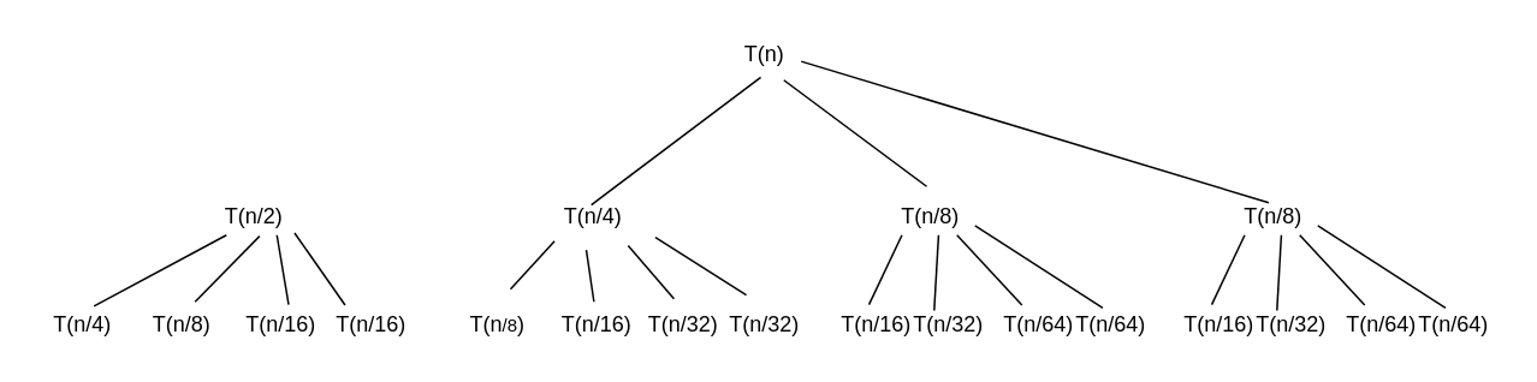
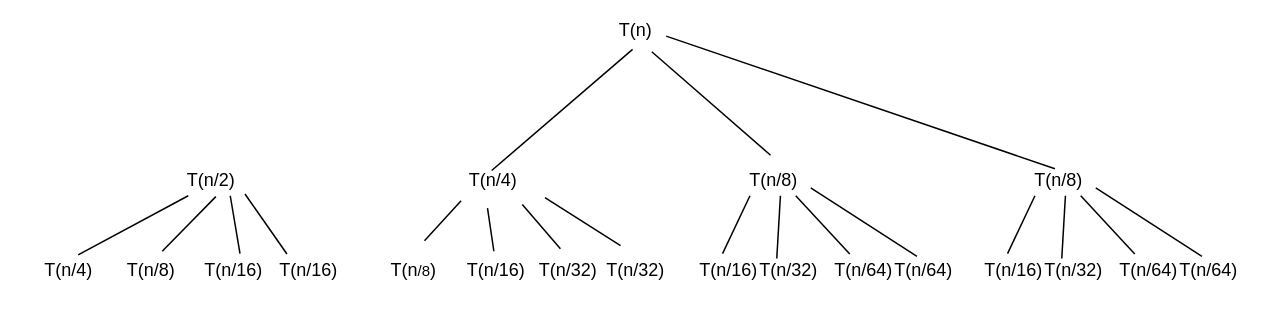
  <mxCell id="0" />
  <mxCell id="1" parent="0" />
- <mxCell id="2" value="T(n)" style="text;html=1;align=center;verticalAlign=middle;resizable=0;points=[];autosize=1;" vertex="1" parent="1"><mxGeometry x="402.5" y="20" width="40" height="20" as="geometry" /></mxCell>
+ <mxCell id="2" value="T(n)" style="text;html=1;align=center;verticalAlign=middle;resizable=0;points=[];autosize=1;" vertex="1" parent="1"><mxGeometry x="402.5" y="10" width="40" height="20" as="geometry" /></mxCell>
  <mxCell id="3" value="T(n/2)" style="text;html=1;align=center;verticalAlign=middle;resizable=0;points=[];autosize=1;" vertex="1" parent="1"><mxGeometry x="115" y="110" width="50" height="20" as="geometry" /></mxCell>
  <mxCell id="4" value="T(n/8)" style="text;html=1;align=center;verticalAlign=middle;resizable=0;points=[];autosize=1;" vertex="1" parent="1"><mxGeometry x="490" y="110" width="50" height="20" as="geometry" /></mxCell>
  <mxCell id="5" value="T(n/4)" style="text;html=1;align=center;verticalAlign=middle;resizable=0;points=[];autosize=1;" vertex="1" parent="1"><mxGeometry x="302.5" y="110" width="50" height="20" as="geometry" /></mxCell>
  <mxCell id="6" value="T(n/4)" style="text;html=1;align=center;verticalAlign=middle;resizable=0;points=[];autosize=1;" vertex="1" parent="1"><mxGeometry y="170" width="50" height="20" as="geometry" x="20" /></mxCell>
  <mxCell id="7" value="T(n/8)" style="text;html=1;align=center;verticalAlign=middle;resizable=0;points=[];autosize=1;" vertex="1" parent="1"><mxGeometry x="75" y="170" width="50" height="20" as="geometry" /></mxCell>
  <mxCell id="8" value="T(n/16)" style="text;html=1;align=center;verticalAlign=middle;resizable=0;points=[];autosize=1;" vertex="1" parent="1"><mxGeometry x="130" y="170" width="50" height="20" as="geometry" /></mxCell>
  <mxCell id="9" value="T(n&lt;span style=&quot;font-size: 10px&quot;&gt;/8&lt;/span&gt;)" style="text;html=1;align=center;verticalAlign=middle;resizable=0;points=[];autosize=1;" vertex="1" parent="1"><mxGeometry x="250" y="170" width="50" height="20" as="geometry" /></mxCell>
  <mxCell id="10" value="T(n/16)" style="text;html=1;align=center;verticalAlign=middle;resizable=0;points=[];autosize=1;" vertex="1" parent="1"><mxGeometry x="305" y="170" width="50" height="20" as="geometry" /></mxCell>
  <mxCell id="11" value="T(n/32)" style="text;html=1;align=center;verticalAlign=middle;resizable=0;points=[];autosize=1;" vertex="1" parent="1"><mxGeometry x="352.5" y="170" width="50" height="20" as="geometry" /></mxCell>
  <mxCell id="12" value="T(n/16)" style="text;html=1;align=center;verticalAlign=middle;resizable=0;points=[];autosize=1;" vertex="1" parent="1"><mxGeometry x="460" y="170" width="50" height="20" as="geometry" /></mxCell>
  <mxCell id="13" value="T(n/32)" style="text;html=1;align=center;verticalAlign=middle;resizable=0;points=[];autosize=1;" vertex="1" parent="1"><mxGeometry x="500" y="170" width="50" height="20" as="geometry" /></mxCell>
  <mxCell id="14" value="T(n/64)" style="text;html=1;align=center;verticalAlign=middle;resizable=0;points=[];autosize=1;" vertex="1" parent="1"><mxGeometry x="550" y="170" width="50" height="20" as="geometry" /></mxCell>
  <mxCell id="15" value="" style="endArrow=none;html=1;exitX=0.496;exitY=0.16;exitDx=0;exitDy=0;exitPerimeter=0;entryX=0.468;entryY=1.12;entryDx=0;entryDy=0;entryPerimeter=0;" edge="1" parent="1" source="5" target="2"><mxGeometry width="50" height="50" relative="1" as="geometry"><mxPoint x="280" y="70" as="sourcePoint" /><mxPoint x="360" y="40" as="targetPoint" /></mxGeometry></mxCell>
  <mxCell id="16" value="" style="endArrow=none;html=1;exitX=0.464;exitY=-0.35;exitDx=0;exitDy=0;exitPerimeter=0;entryX=0.788;entryY=1.2;entryDx=0;entryDy=0;entryPerimeter=0;" edge="1" parent="1" source="4" target="2"><mxGeometry width="50" height="50" relative="1" as="geometry"><mxPoint x="368.4" y="84.6" as="sourcePoint" /><mxPoint x="380" y="40" as="targetPoint" /></mxGeometry></mxCell>
  <mxCell id="17" value="" style="endArrow=none;html=1;exitX=0.632;exitY=-0.03;exitDx=0;exitDy=0;exitPerimeter=0;" edge="1" parent="1" source="6"><mxGeometry width="50" height="50" relative="1" as="geometry"><mxPoint x="34.6" y="167" as="sourcePoint" /><mxPoint x="125" y="130" as="targetPoint" /></mxGeometry></mxCell>
  <mxCell id="18" value="" style="endArrow=none;html=1;exitX=0.653;exitY=-0.15;exitDx=0;exitDy=0;exitPerimeter=0;" edge="1" parent="1" source="7"><mxGeometry width="50" height="50" relative="1" as="geometry"><mxPoint x="70" y="170" as="sourcePoint" /><mxPoint x="143.4" y="130.6" as="targetPoint" /></mxGeometry></mxCell>
  <mxCell id="19" value="" style="endArrow=none;html=1;exitX=0.59;exitY=-0.07;exitDx=0;exitDy=0;exitPerimeter=0;" edge="1" parent="1" source="8"><mxGeometry width="50" height="50" relative="1" as="geometry"><mxPoint x="119.18" y="177" as="sourcePoint" /><mxPoint x="153" y="130" as="targetPoint" /></mxGeometry></mxCell>
  <mxCell id="20" value="" style="endArrow=none;html=1;entryX=0.088;entryY=1.17;entryDx=0;entryDy=0;entryPerimeter=0;" edge="1" parent="1" target="5"><mxGeometry width="50" height="50" relative="1" as="geometry"><mxPoint x="282.5" y="160" as="sourcePoint" /><mxPoint x="225.5" y="140" as="targetPoint" /></mxGeometry></mxCell>
  <mxCell id="21" value="" style="endArrow=none;html=1;entryX=0.44;entryY=1.41;entryDx=0;entryDy=0;entryPerimeter=0;exitX=0.475;exitY=-0.15;exitDx=0;exitDy=0;exitPerimeter=0;" edge="1" parent="1" source="10" target="5"><mxGeometry width="50" height="50" relative="1" as="geometry"><mxPoint x="292.5" y="170" as="sourcePoint" /><mxPoint x="316.9" y="143.4" as="targetPoint" /></mxGeometry></mxCell>
  <mxCell id="22" value="" style="endArrow=none;html=1;exitX=0.412;exitY=-0.23;exitDx=0;exitDy=0;exitPerimeter=0;entryX=0.904;entryY=1.29;entryDx=0;entryDy=0;entryPerimeter=0;" edge="1" parent="1" source="11" target="5"><mxGeometry width="50" height="50" relative="1" as="geometry"><mxPoint x="338.5" y="177" as="sourcePoint" /><mxPoint x="334.5" y="148" as="targetPoint" /></mxGeometry></mxCell>
  <mxCell id="23" value="" style="endArrow=none;html=1;exitX=0.32;exitY=-0.06;exitDx=0;exitDy=0;exitPerimeter=0;" edge="1" parent="1" source="14"><mxGeometry width="50" height="50" relative="1" as="geometry"><mxPoint x="572.02" y="159.6" as="sourcePoint" /><mxPoint x="530" y="130" as="targetPoint" /></mxGeometry></mxCell>
  <mxCell id="24" value="" style="endArrow=none;html=1;exitX=0.347;exitY=0.09;exitDx=0;exitDy=0;exitPerimeter=0;entryX=0.904;entryY=1.29;entryDx=0;entryDy=0;entryPerimeter=0;" edge="1" parent="1" source="13"><mxGeometry width="50" height="50" relative="1" as="geometry"><mxPoint x="585" y="163.8" as="sourcePoint" /><mxPoint x="519.78" y="130" as="targetPoint" /></mxGeometry></mxCell>
  <mxCell id="25" value="" style="endArrow=none;html=1;exitX=0.424;exitY=-0.07;exitDx=0;exitDy=0;exitPerimeter=0;entryX=0.904;entryY=1.29;entryDx=0;entryDy=0;entryPerimeter=0;" edge="1" parent="1" source="12"><mxGeometry width="50" height="50" relative="1" as="geometry"><mxPoint x="530.52" y="171.8" as="sourcePoint" /><mxPoint x="499.48" y="130" as="targetPoint" /></mxGeometry></mxCell>
  <mxCell id="26" value="" style="endArrow=none;html=1;exitX=0.456;exitY=0.1;exitDx=0;exitDy=0;exitPerimeter=0;entryX=1.028;entryY=0.68;entryDx=0;entryDy=0;entryPerimeter=0;" edge="1" source="33" parent="1" target="2"><mxGeometry width="50" height="50" relative="1" as="geometry"><mxPoint x="699.18" y="106" as="sourcePoint" /><mxPoint x="620" y="47" as="targetPoint" /></mxGeometry></mxCell>
  <mxCell id="27" value="" style="endArrow=none;html=1;exitX=1.216;exitY=-0.06;exitDx=0;exitDy=0;exitPerimeter=0;entryX=0.956;entryY=0.94;entryDx=0;entryDy=0;entryPerimeter=0;" edge="1" parent="1" source="8" target="3"><mxGeometry width="50" height="50" relative="1" as="geometry"><mxPoint x="169.5" y="178.6" as="sourcePoint" /><mxPoint x="163" y="140" as="targetPoint" /></mxGeometry></mxCell>
  <mxCell id="28" value="T(n/16)" style="text;html=1;align=center;verticalAlign=middle;resizable=0;points=[];autosize=1;" vertex="1" parent="1"><mxGeometry x="180" y="170" width="50" height="20" as="geometry" /></mxCell>
  <mxCell id="29" value="T(n/32)" style="text;html=1;align=center;verticalAlign=middle;resizable=0;points=[];autosize=1;" vertex="1" parent="1"><mxGeometry x="397.5" y="170" width="50" height="20" as="geometry" /></mxCell>
  <mxCell id="30" value="" style="endArrow=none;html=1;exitX=0.314;exitY=-0.34;exitDx=0;exitDy=0;exitPerimeter=0;entryX=1.206;entryY=1.06;entryDx=0;entryDy=0;entryPerimeter=0;" edge="1" parent="1" source="29" target="5"><mxGeometry width="50" height="50" relative="1" as="geometry"><mxPoint x="383.1" y="175.4" as="sourcePoint" /><mxPoint x="357.7" y="145.8" as="targetPoint" /></mxGeometry></mxCell>
  <mxCell id="31" value="T(n/64)" style="text;html=1;align=center;verticalAlign=middle;resizable=0;points=[];autosize=1;" vertex="1" parent="1"><mxGeometry x="590" y="170" width="50" height="20" as="geometry" /></mxCell>
  <mxCell id="32" value="" style="endArrow=none;html=1;exitX=1.216;exitY=0.02;exitDx=0;exitDy=0;exitPerimeter=0;" edge="1" parent="1" source="14"><mxGeometry width="50" height="50" relative="1" as="geometry"><mxPoint x="568" y="170" as="sourcePoint" /><mxPoint x="540" y="124.8" as="targetPoint" /></mxGeometry></mxCell>
  <mxCell id="33" value="T(n/8)" style="text;html=1;align=center;verticalAlign=middle;resizable=0;points=[];autosize=1;" vertex="1" parent="1"><mxGeometry x="680" y="110" width="50" height="20" as="geometry" /></mxCell>
  <mxCell id="34" value="T(n/16)" style="text;html=1;align=center;verticalAlign=middle;resizable=0;points=[];autosize=1;" vertex="1" parent="1"><mxGeometry x="650" y="170" width="50" height="20" as="geometry" /></mxCell>
  <mxCell id="35" value="T(n/32)" style="text;html=1;align=center;verticalAlign=middle;resizable=0;points=[];autosize=1;" vertex="1" parent="1"><mxGeometry x="690" y="170" width="50" height="20" as="geometry" /></mxCell>
  <mxCell id="36" value="T(n/64)" style="text;html=1;align=center;verticalAlign=middle;resizable=0;points=[];autosize=1;" vertex="1" parent="1"><mxGeometry x="740" y="170" width="50" height="20" as="geometry" /></mxCell>
  <mxCell id="37" value="" style="endArrow=none;html=1;exitX=0.32;exitY=-0.06;exitDx=0;exitDy=0;exitPerimeter=0;" edge="1" source="36" parent="1"><mxGeometry width="50" height="50" relative="1" as="geometry"><mxPoint x="762.02" y="159.6" as="sourcePoint" /><mxPoint x="720" y="130" as="targetPoint" /></mxGeometry></mxCell>
  <mxCell id="38" value="" style="endArrow=none;html=1;exitX=0.347;exitY=0.09;exitDx=0;exitDy=0;exitPerimeter=0;entryX=0.904;entryY=1.29;entryDx=0;entryDy=0;entryPerimeter=0;" edge="1" source="35" parent="1"><mxGeometry width="50" height="50" relative="1" as="geometry"><mxPoint x="775" y="163.8" as="sourcePoint" /><mxPoint x="709.78" y="130" as="targetPoint" /></mxGeometry></mxCell>
  <mxCell id="39" value="" style="endArrow=none;html=1;exitX=0.424;exitY=-0.07;exitDx=0;exitDy=0;exitPerimeter=0;entryX=0.904;entryY=1.29;entryDx=0;entryDy=0;entryPerimeter=0;" edge="1" source="34" parent="1"><mxGeometry width="50" height="50" relative="1" as="geometry"><mxPoint x="720.52" y="171.8" as="sourcePoint" /><mxPoint x="689.48" y="130" as="targetPoint" /></mxGeometry></mxCell>
  <mxCell id="40" value="T(n/64)" style="text;html=1;align=center;verticalAlign=middle;resizable=0;points=[];autosize=1;" vertex="1" parent="1"><mxGeometry x="780" y="170" width="50" height="20" as="geometry" /></mxCell>
  <mxCell id="41" value="" style="endArrow=none;html=1;exitX=1.216;exitY=0.02;exitDx=0;exitDy=0;exitPerimeter=0;" edge="1" source="36" parent="1"><mxGeometry width="50" height="50" relative="1" as="geometry"><mxPoint x="758" y="170" as="sourcePoint" /><mxPoint x="730" y="124.8" as="targetPoint" /></mxGeometry></mxCell>
